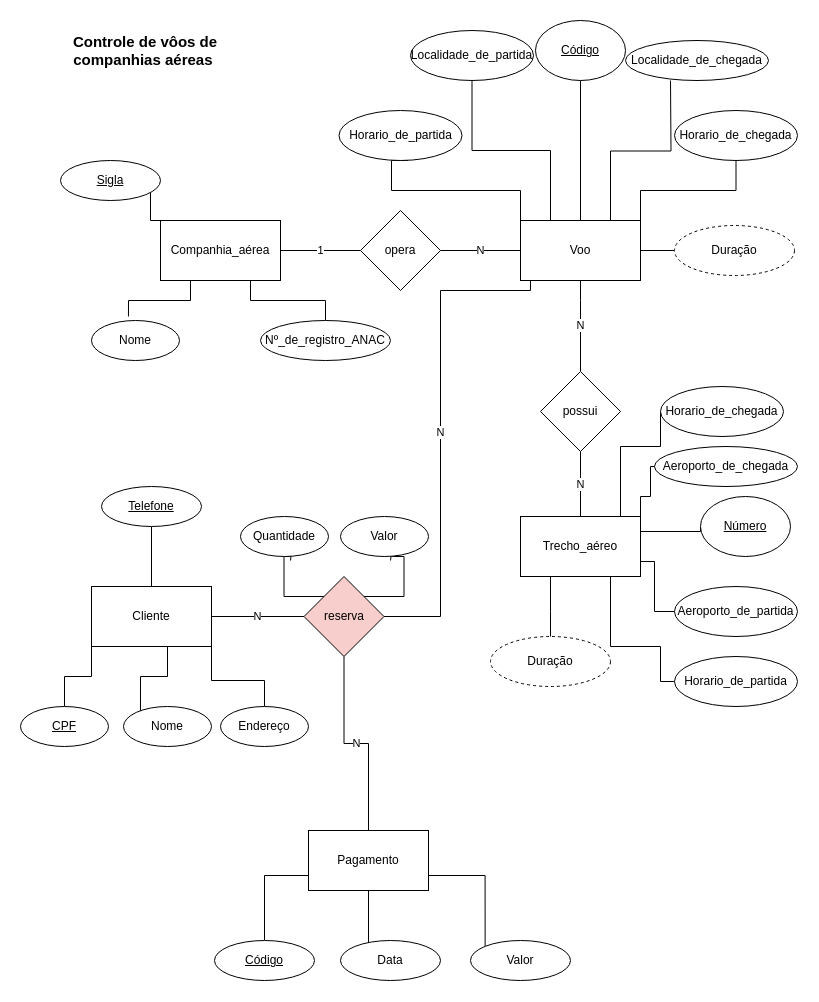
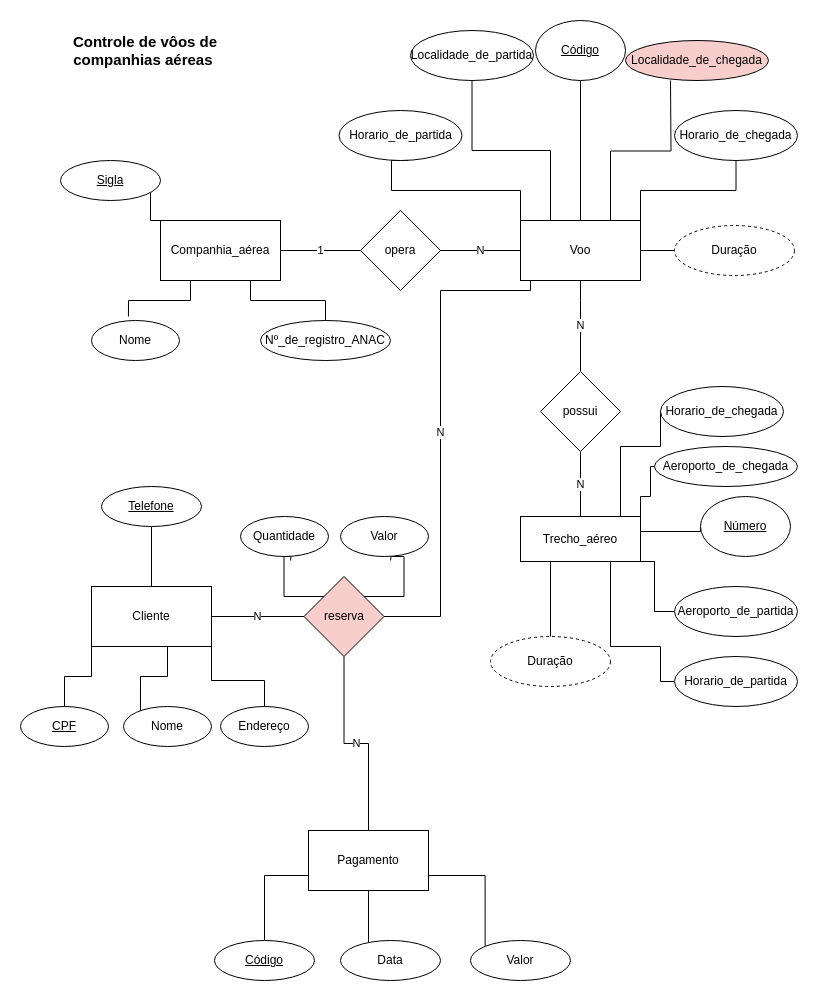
  <mxCell id="0" />
  <mxCell id="1" parent="0" />
  <mxCell id="2" value="&lt;font style=&quot;font-size: 15px&quot;&gt;Controle de vôos de companhias aéreas&amp;nbsp;&lt;/font&gt;" style="text;html=1;strokeColor=none;fillColor=none;align=center;verticalAlign=middle;whiteSpace=wrap;rounded=0;fontStyle=1" vertex="1" parent="1"><mxGeometry x="30" y="20" width="230" height="60" as="geometry" /></mxCell>
  <mxCell id="3" value="1" style="edgeStyle=orthogonalEdgeStyle;rounded=0;orthogonalLoop=1;jettySize=auto;html=1;entryX=0;entryY=0.5;entryDx=0;entryDy=0;endArrow=none;endFill=0;" edge="1" parent="1" source="7" target="9"><mxGeometry relative="1" as="geometry" /></mxCell>
  <mxCell id="4" style="edgeStyle=orthogonalEdgeStyle;rounded=0;orthogonalLoop=1;jettySize=auto;html=1;exitX=0;exitY=0;exitDx=0;exitDy=0;endArrow=none;endFill=0;" edge="1" parent="1" source="7" target="39"><mxGeometry relative="1" as="geometry"><Array as="points"><mxPoint x="150" y="220" /><mxPoint x="150" y="200" /><mxPoint x="115" y="200" /></Array></mxGeometry></mxCell>
  <mxCell id="5" style="edgeStyle=orthogonalEdgeStyle;rounded=0;orthogonalLoop=1;jettySize=auto;html=1;exitX=0.25;exitY=1;exitDx=0;exitDy=0;entryX=0.42;entryY=-0.1;entryDx=0;entryDy=0;entryPerimeter=0;endArrow=none;endFill=0;" edge="1" parent="1" source="7" target="40"><mxGeometry relative="1" as="geometry" /></mxCell>
  <mxCell id="6" style="edgeStyle=orthogonalEdgeStyle;rounded=0;orthogonalLoop=1;jettySize=auto;html=1;exitX=0.75;exitY=1;exitDx=0;exitDy=0;entryX=0.5;entryY=0;entryDx=0;entryDy=0;endArrow=none;endFill=0;" edge="1" parent="1" source="7" target="41"><mxGeometry relative="1" as="geometry" /></mxCell>
  <mxCell id="7" value="Companhia_aérea" style="rounded=0;whiteSpace=wrap;html=1;" vertex="1" parent="1"><mxGeometry x="160" y="220" width="120" height="60" as="geometry" /></mxCell>
  <mxCell id="8" value="N" style="edgeStyle=orthogonalEdgeStyle;rounded=0;orthogonalLoop=1;jettySize=auto;html=1;entryX=0;entryY=0.5;entryDx=0;entryDy=0;endArrow=none;endFill=0;" edge="1" parent="1" source="9" target="16"><mxGeometry relative="1" as="geometry" /></mxCell>
  <mxCell id="9" value="opera" style="rhombus;whiteSpace=wrap;html=1;" vertex="1" parent="1"><mxGeometry x="360" y="210" width="80" height="80" as="geometry" /></mxCell>
  <mxCell id="10" style="edgeStyle=orthogonalEdgeStyle;rounded=0;orthogonalLoop=1;jettySize=auto;html=1;endArrow=none;endFill=0;entryX=0.5;entryY=1;entryDx=0;entryDy=0;" edge="1" parent="1" source="16" target="32"><mxGeometry relative="1" as="geometry"><mxPoint x="580" y="150" as="targetPoint" /></mxGeometry></mxCell>
  <mxCell id="11" style="edgeStyle=orthogonalEdgeStyle;rounded=0;orthogonalLoop=1;jettySize=auto;html=1;exitX=0.25;exitY=0;exitDx=0;exitDy=0;entryX=0.5;entryY=1;entryDx=0;entryDy=0;endArrow=none;endFill=0;" edge="1" parent="1" source="16" target="33"><mxGeometry relative="1" as="geometry" /></mxCell>
  <mxCell id="12" style="edgeStyle=orthogonalEdgeStyle;rounded=0;orthogonalLoop=1;jettySize=auto;html=1;exitX=0.75;exitY=0;exitDx=0;exitDy=0;endArrow=none;endFill=0;" edge="1" parent="1" source="16"><mxGeometry relative="1" as="geometry"><mxPoint x="670" y="80" as="targetPoint" /></mxGeometry></mxCell>
  <mxCell id="13" style="edgeStyle=orthogonalEdgeStyle;rounded=0;orthogonalLoop=1;jettySize=auto;html=1;exitX=1;exitY=0.5;exitDx=0;exitDy=0;entryX=0.5;entryY=1;entryDx=0;entryDy=0;endArrow=none;endFill=0;" edge="1" parent="1" source="16" target="35"><mxGeometry relative="1" as="geometry"><Array as="points"><mxPoint x="640" y="190" /><mxPoint x="736" y="190" /></Array></mxGeometry></mxCell>
  <mxCell id="14" style="edgeStyle=orthogonalEdgeStyle;rounded=0;orthogonalLoop=1;jettySize=auto;html=1;exitX=0;exitY=0.25;exitDx=0;exitDy=0;entryX=0.561;entryY=1;entryDx=0;entryDy=0;entryPerimeter=0;endArrow=none;endFill=0;" edge="1" parent="1" source="16" target="36"><mxGeometry relative="1" as="geometry"><Array as="points"><mxPoint x="520" y="190" /><mxPoint x="391" y="190" /></Array></mxGeometry></mxCell>
  <mxCell id="15" style="edgeStyle=orthogonalEdgeStyle;rounded=0;orthogonalLoop=1;jettySize=auto;html=1;endArrow=none;endFill=0;" edge="1" parent="1" source="16" target="37"><mxGeometry relative="1" as="geometry"><mxPoint x="700" y="250" as="targetPoint" /></mxGeometry></mxCell>
  <mxCell id="16" value="Voo" style="rounded=0;whiteSpace=wrap;html=1;" vertex="1" parent="1"><mxGeometry x="520" y="220" width="120" height="60" as="geometry" /></mxCell>
  <mxCell id="17" style="edgeStyle=orthogonalEdgeStyle;rounded=0;orthogonalLoop=1;jettySize=auto;html=1;exitX=1;exitY=0.75;exitDx=0;exitDy=0;entryX=0;entryY=0.5;entryDx=0;entryDy=0;endArrow=none;endFill=0;" edge="1" parent="1" source="23" target="27"><mxGeometry relative="1" as="geometry"><Array as="points"><mxPoint x="654" y="561" /><mxPoint x="654" y="611" /></Array></mxGeometry></mxCell>
  <mxCell id="18" style="edgeStyle=orthogonalEdgeStyle;rounded=0;orthogonalLoop=1;jettySize=auto;html=1;exitX=0.75;exitY=1;exitDx=0;exitDy=0;endArrow=none;endFill=0;entryX=0;entryY=0.5;entryDx=0;entryDy=0;" edge="1" parent="1" source="23" target="28"><mxGeometry relative="1" as="geometry"><mxPoint x="686" y="676" as="targetPoint" /><Array as="points"><mxPoint x="610" y="646" /><mxPoint x="660" y="646" /><mxPoint x="660" y="681" /></Array></mxGeometry></mxCell>
  <mxCell id="19" style="edgeStyle=orthogonalEdgeStyle;rounded=0;orthogonalLoop=1;jettySize=auto;html=1;exitX=1;exitY=0.25;exitDx=0;exitDy=0;entryX=0;entryY=0.5;entryDx=0;entryDy=0;endArrow=none;endFill=0;" edge="1" parent="1" source="23" target="29"><mxGeometry relative="1" as="geometry"><Array as="points"><mxPoint x="700" y="531" /></Array></mxGeometry></mxCell>
  <mxCell id="20" style="edgeStyle=orthogonalEdgeStyle;rounded=0;orthogonalLoop=1;jettySize=auto;html=1;exitX=1;exitY=0;exitDx=0;exitDy=0;endArrow=none;endFill=0;" edge="1" parent="1" source="23"><mxGeometry relative="1" as="geometry"><mxPoint x="660" y="466" as="targetPoint" /><Array as="points"><mxPoint x="640" y="496" /><mxPoint x="650" y="496" /><mxPoint x="650" y="466" /></Array></mxGeometry></mxCell>
  <mxCell id="21" style="edgeStyle=orthogonalEdgeStyle;rounded=0;orthogonalLoop=1;jettySize=auto;html=1;exitX=0.75;exitY=0;exitDx=0;exitDy=0;endArrow=none;endFill=0;entryX=0;entryY=0.5;entryDx=0;entryDy=0;" edge="1" parent="1" source="23" target="31"><mxGeometry relative="1" as="geometry"><mxPoint x="640" y="406" as="targetPoint" /><Array as="points"><mxPoint x="620" y="516" /><mxPoint x="620" y="446" /><mxPoint x="660" y="446" /></Array></mxGeometry></mxCell>
  <mxCell id="22" style="edgeStyle=orthogonalEdgeStyle;rounded=0;orthogonalLoop=1;jettySize=auto;html=1;exitX=0.25;exitY=1;exitDx=0;exitDy=0;endArrow=none;endFill=0;" edge="1" parent="1" source="23"><mxGeometry relative="1" as="geometry"><mxPoint x="550" y="646" as="targetPoint" /></mxGeometry></mxCell>
- <mxCell id="23" value="Trecho_aéreo" style="rounded=0;whiteSpace=wrap;html=1;" vertex="1" parent="1"><mxGeometry x="520" y="516" width="120" height="60" as="geometry" /></mxCell>
+ <mxCell id="23" value="Trecho_aéreo" style="rounded=0;whiteSpace=wrap;html=1;" vertex="1" parent="1"><mxGeometry x="520" y="516" width="120" height="45" as="geometry" /></mxCell>
  <mxCell id="24" value="N" style="edgeStyle=orthogonalEdgeStyle;rounded=0;orthogonalLoop=1;jettySize=auto;html=1;endArrow=none;endFill=0;" edge="1" parent="1" source="26" target="16"><mxGeometry relative="1" as="geometry"><Array as="points"><mxPoint x="580" y="300" /><mxPoint x="580" y="300" /></Array></mxGeometry></mxCell>
  <mxCell id="25" value="N" style="edgeStyle=orthogonalEdgeStyle;rounded=0;orthogonalLoop=1;jettySize=auto;html=1;exitX=0.5;exitY=1;exitDx=0;exitDy=0;entryX=0.5;entryY=0;entryDx=0;entryDy=0;endArrow=none;endFill=0;" edge="1" parent="1" source="26" target="23"><mxGeometry relative="1" as="geometry" /></mxCell>
  <mxCell id="26" value="possui" style="rhombus;whiteSpace=wrap;html=1;" vertex="1" parent="1"><mxGeometry x="540" y="371" width="80" height="80" as="geometry" /></mxCell>
  <mxCell id="27" value="Aeroporto_de_partida" style="ellipse;whiteSpace=wrap;html=1;" vertex="1" parent="1"><mxGeometry x="674" y="586" width="123" height="50" as="geometry" /></mxCell>
  <mxCell id="28" value="Horario_de_partida" style="ellipse;whiteSpace=wrap;html=1;" vertex="1" parent="1"><mxGeometry x="674" y="656" width="123" height="50" as="geometry" /></mxCell>
  <mxCell id="29" value="&lt;u&gt;Número&lt;/u&gt;" style="ellipse;whiteSpace=wrap;html=1;" vertex="1" parent="1"><mxGeometry x="700" y="496" width="90" height="60" as="geometry" /></mxCell>
  <mxCell id="30" value="Aeroporto_de_chegada" style="ellipse;whiteSpace=wrap;html=1;" vertex="1" parent="1"><mxGeometry x="654" y="446" width="143" height="40" as="geometry" /></mxCell>
  <mxCell id="31" value="Horario_de_chegada" style="ellipse;whiteSpace=wrap;html=1;" vertex="1" parent="1"><mxGeometry x="660" y="386" width="123" height="50" as="geometry" /></mxCell>
  <mxCell id="32" value="&lt;u&gt;Código&lt;/u&gt;" style="ellipse;whiteSpace=wrap;html=1;" vertex="1" parent="1"><mxGeometry x="535" y="20" width="90" height="60" as="geometry" /></mxCell>
  <mxCell id="33" value="Localidade_de_partida" style="ellipse;whiteSpace=wrap;html=1;" vertex="1" parent="1"><mxGeometry x="410" y="30" width="123" height="50" as="geometry" /></mxCell>
- <mxCell id="34" value="Localidade_de_chegada" style="ellipse;whiteSpace=wrap;html=1;" vertex="1" parent="1"><mxGeometry x="625" y="40" width="143" height="40" as="geometry" /></mxCell>
+ <mxCell id="34" value="Localidade_de_chegada" style="ellipse;whiteSpace=wrap;html=1;fillColor=#f8cecc;" vertex="1" parent="1"><mxGeometry x="625" y="40" width="143" height="40" as="geometry" /></mxCell>
  <mxCell id="35" value="Horario_de_chegada" style="ellipse;whiteSpace=wrap;html=1;" vertex="1" parent="1"><mxGeometry x="674" y="110" width="123" height="50" as="geometry" /></mxCell>
  <mxCell id="36" value="Horario_de_partida" style="ellipse;whiteSpace=wrap;html=1;" vertex="1" parent="1"><mxGeometry x="338.5" y="110" width="123" height="50" as="geometry" /></mxCell>
  <mxCell id="37" value="Duração" style="ellipse;whiteSpace=wrap;html=1;dashed=1;" vertex="1" parent="1"><mxGeometry x="674" y="225" width="120" height="50" as="geometry" /></mxCell>
  <mxCell id="38" value="Duração" style="ellipse;whiteSpace=wrap;html=1;dashed=1;" vertex="1" parent="1"><mxGeometry x="490" y="636" width="120" height="50" as="geometry" /></mxCell>
  <mxCell id="39" value="&lt;u&gt;Sigla&lt;/u&gt;" style="ellipse;whiteSpace=wrap;html=1;" vertex="1" parent="1"><mxGeometry x="60" y="160" width="100" height="40" as="geometry" /></mxCell>
  <mxCell id="40" value="Nome" style="ellipse;whiteSpace=wrap;html=1;" vertex="1" parent="1"><mxGeometry x="91" y="320" width="88" height="40" as="geometry" /></mxCell>
  <mxCell id="41" value="Nº_de_registro_ANAC" style="ellipse;whiteSpace=wrap;html=1;" vertex="1" parent="1"><mxGeometry x="260" y="320" width="130" height="40" as="geometry" /></mxCell>
  <mxCell id="42" value="N" style="edgeStyle=orthogonalEdgeStyle;rounded=0;orthogonalLoop=1;jettySize=auto;html=1;exitX=1;exitY=0.5;exitDx=0;exitDy=0;entryX=0;entryY=0.5;entryDx=0;entryDy=0;endArrow=none;endFill=0;" edge="1" parent="1" source="47" target="52"><mxGeometry relative="1" as="geometry" /></mxCell>
  <mxCell id="43" style="edgeStyle=orthogonalEdgeStyle;rounded=0;orthogonalLoop=1;jettySize=auto;html=1;exitX=0;exitY=1;exitDx=0;exitDy=0;entryX=0.5;entryY=0;entryDx=0;entryDy=0;endArrow=none;endFill=0;" edge="1" parent="1" source="47" target="53"><mxGeometry relative="1" as="geometry" /></mxCell>
  <mxCell id="44" style="edgeStyle=orthogonalEdgeStyle;rounded=0;orthogonalLoop=1;jettySize=auto;html=1;exitX=0.5;exitY=1;exitDx=0;exitDy=0;entryX=0.193;entryY=0.35;entryDx=0;entryDy=0;entryPerimeter=0;endArrow=none;endFill=0;" edge="1" parent="1" source="47" target="54"><mxGeometry relative="1" as="geometry"><Array as="points"><mxPoint x="167" y="646" /><mxPoint x="167" y="676" /><mxPoint x="140" y="676" /></Array></mxGeometry></mxCell>
  <mxCell id="45" style="edgeStyle=orthogonalEdgeStyle;rounded=0;orthogonalLoop=1;jettySize=auto;html=1;exitX=1;exitY=0.75;exitDx=0;exitDy=0;entryX=0.5;entryY=0;entryDx=0;entryDy=0;endArrow=none;endFill=0;" edge="1" parent="1" source="47" target="55"><mxGeometry relative="1" as="geometry"><Array as="points"><mxPoint x="211" y="680" /><mxPoint x="264" y="680" /></Array></mxGeometry></mxCell>
  <mxCell id="46" style="edgeStyle=orthogonalEdgeStyle;rounded=0;orthogonalLoop=1;jettySize=auto;html=1;exitX=0.5;exitY=0;exitDx=0;exitDy=0;endArrow=none;endFill=0;entryX=0.5;entryY=1;entryDx=0;entryDy=0;" edge="1" parent="1" source="47" target="56"><mxGeometry relative="1" as="geometry"><mxPoint x="151" y="550" as="targetPoint" /></mxGeometry></mxCell>
  <mxCell id="47" value="Cliente&lt;br&gt;" style="rounded=0;whiteSpace=wrap;html=1;" vertex="1" parent="1"><mxGeometry x="91" y="586" width="120" height="60" as="geometry" /></mxCell>
  <mxCell id="48" value="N" style="edgeStyle=orthogonalEdgeStyle;rounded=0;orthogonalLoop=1;jettySize=auto;html=1;exitX=1;exitY=0.5;exitDx=0;exitDy=0;endArrow=none;endFill=0;entryX=0.083;entryY=1;entryDx=0;entryDy=0;entryPerimeter=0;" edge="1" parent="1" source="52" target="16"><mxGeometry relative="1" as="geometry"><mxPoint x="490" y="290" as="targetPoint" /><Array as="points"><mxPoint x="440" y="616" /><mxPoint x="440" y="290" /><mxPoint x="530" y="290" /></Array></mxGeometry></mxCell>
  <mxCell id="49" style="edgeStyle=orthogonalEdgeStyle;rounded=0;orthogonalLoop=1;jettySize=auto;html=1;exitX=0;exitY=0;exitDx=0;exitDy=0;endArrow=none;endFill=0;" edge="1" parent="1" source="52"><mxGeometry relative="1" as="geometry"><mxPoint x="290" y="560" as="targetPoint" /></mxGeometry></mxCell>
  <mxCell id="50" style="edgeStyle=orthogonalEdgeStyle;rounded=0;orthogonalLoop=1;jettySize=auto;html=1;exitX=1;exitY=0;exitDx=0;exitDy=0;endArrow=none;endFill=0;" edge="1" parent="1" source="52"><mxGeometry relative="1" as="geometry"><mxPoint x="390" y="560" as="targetPoint" /></mxGeometry></mxCell>
  <mxCell id="51" value="N" style="edgeStyle=orthogonalEdgeStyle;rounded=0;orthogonalLoop=1;jettySize=auto;html=1;exitX=0.5;exitY=1;exitDx=0;exitDy=0;endArrow=none;endFill=0;" edge="1" parent="1" source="52" target="62"><mxGeometry relative="1" as="geometry" /></mxCell>
  <mxCell id="52" value="reserva" style="rhombus;whiteSpace=wrap;html=1;fillColor=#f8cecc;" vertex="1" parent="1"><mxGeometry x="303.5" y="576" width="80" height="80" as="geometry" /></mxCell>
  <mxCell id="53" value="&lt;u&gt;CPF&lt;/u&gt;" style="ellipse;whiteSpace=wrap;html=1;" vertex="1" parent="1"><mxGeometry x="20" y="706" width="88" height="40" as="geometry" /></mxCell>
  <mxCell id="54" value="Nome" style="ellipse;whiteSpace=wrap;html=1;" vertex="1" parent="1"><mxGeometry x="123" y="706" width="88" height="40" as="geometry" /></mxCell>
  <mxCell id="55" value="Endereço" style="ellipse;whiteSpace=wrap;html=1;" vertex="1" parent="1"><mxGeometry x="220" y="706" width="88" height="40" as="geometry" /></mxCell>
  <mxCell id="56" value="&lt;u&gt;Telefone&lt;/u&gt;" style="ellipse;whiteSpace=wrap;html=1;" vertex="1" parent="1"><mxGeometry x="101" y="486" width="100" height="40" as="geometry" /></mxCell>
  <mxCell id="57" value="Quantidade" style="ellipse;whiteSpace=wrap;html=1;" vertex="1" parent="1"><mxGeometry x="240" y="516" width="88" height="40" as="geometry" /></mxCell>
  <mxCell id="58" value="Valor" style="ellipse;whiteSpace=wrap;html=1;" vertex="1" parent="1"><mxGeometry x="340" y="516" width="88" height="40" as="geometry" /></mxCell>
  <mxCell id="59" style="edgeStyle=orthogonalEdgeStyle;rounded=0;orthogonalLoop=1;jettySize=auto;html=1;exitX=0;exitY=0.75;exitDx=0;exitDy=0;entryX=0.5;entryY=0;entryDx=0;entryDy=0;endArrow=none;endFill=0;" edge="1" parent="1" source="62" target="63"><mxGeometry relative="1" as="geometry" /></mxCell>
  <mxCell id="60" style="edgeStyle=orthogonalEdgeStyle;rounded=0;orthogonalLoop=1;jettySize=auto;html=1;exitX=0.5;exitY=1;exitDx=0;exitDy=0;entryX=0.28;entryY=0.25;entryDx=0;entryDy=0;entryPerimeter=0;endArrow=none;endFill=0;" edge="1" parent="1" source="62" target="64"><mxGeometry relative="1" as="geometry" /></mxCell>
  <mxCell id="61" style="edgeStyle=orthogonalEdgeStyle;rounded=0;orthogonalLoop=1;jettySize=auto;html=1;exitX=1;exitY=0.75;exitDx=0;exitDy=0;entryX=0;entryY=0;entryDx=0;entryDy=0;endArrow=none;endFill=0;" edge="1" parent="1" source="62" target="65"><mxGeometry relative="1" as="geometry" /></mxCell>
  <mxCell id="62" value="Pagamento" style="rounded=0;whiteSpace=wrap;html=1;" vertex="1" parent="1"><mxGeometry x="308" y="830" width="120" height="60" as="geometry" /></mxCell>
  <mxCell id="63" value="&lt;u&gt;Código&lt;/u&gt;" style="ellipse;whiteSpace=wrap;html=1;" vertex="1" parent="1"><mxGeometry x="214" y="940" width="100" height="40" as="geometry" /></mxCell>
  <mxCell id="64" value="Data" style="ellipse;whiteSpace=wrap;html=1;" vertex="1" parent="1"><mxGeometry x="340" y="940" width="100" height="40" as="geometry" /></mxCell>
  <mxCell id="65" value="Valor" style="ellipse;whiteSpace=wrap;html=1;" vertex="1" parent="1"><mxGeometry x="470" y="940" width="100" height="40" as="geometry" /></mxCell>
